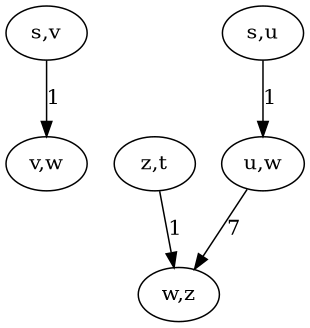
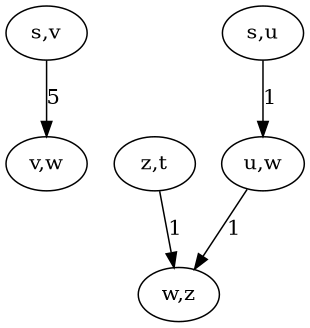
  digraph {
    rankdir=TB
    "v,w"
    "u,w"
    "s,v"
    "s,u"
    "w,z"
    "z,t"
    subgraph sub_1 {
      rank=same
      "v,w"
      "u,w"
    }
    subgraph sub_2 {
      rank=same
      "s,v"
      "s,u"
    }
-   "u,w" -> "w,z" [label=7]
-   "s,v" -> "v,w" [label=1]
+   "u,w" -> "w,z" [label=1]
+   "s,v" -> "v,w" [label=5]
    "s,u" -> "u,w" [label=1]
    "z,t" -> "w,z" [label=1]
  }
